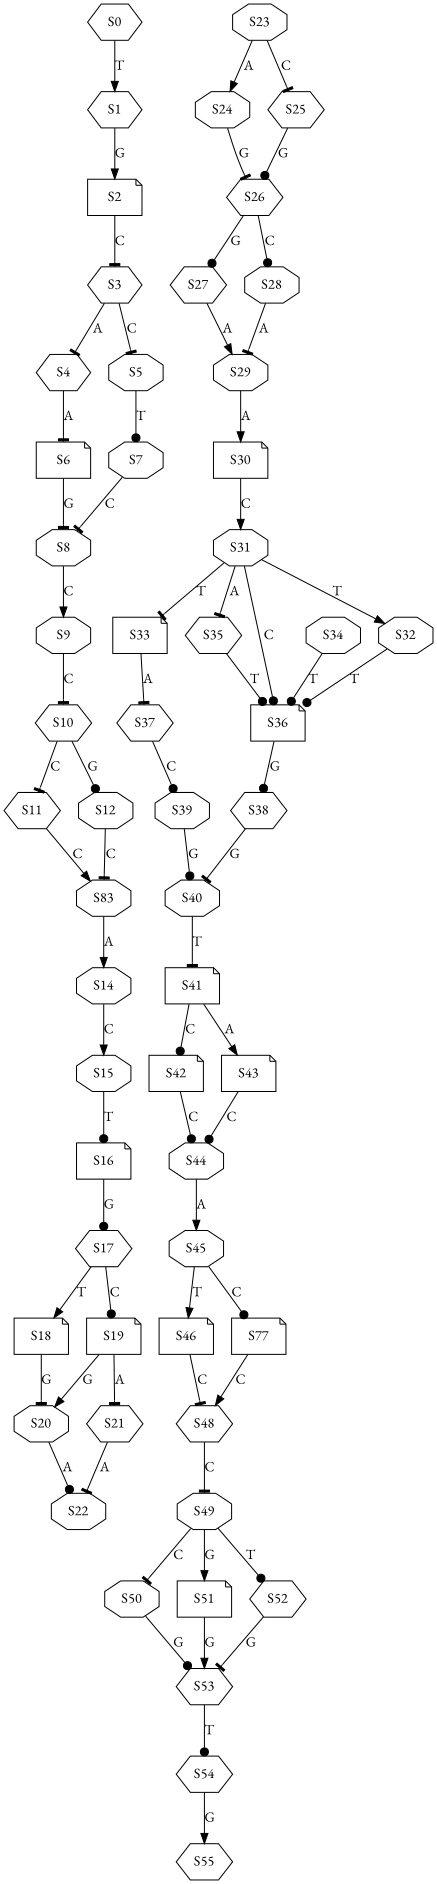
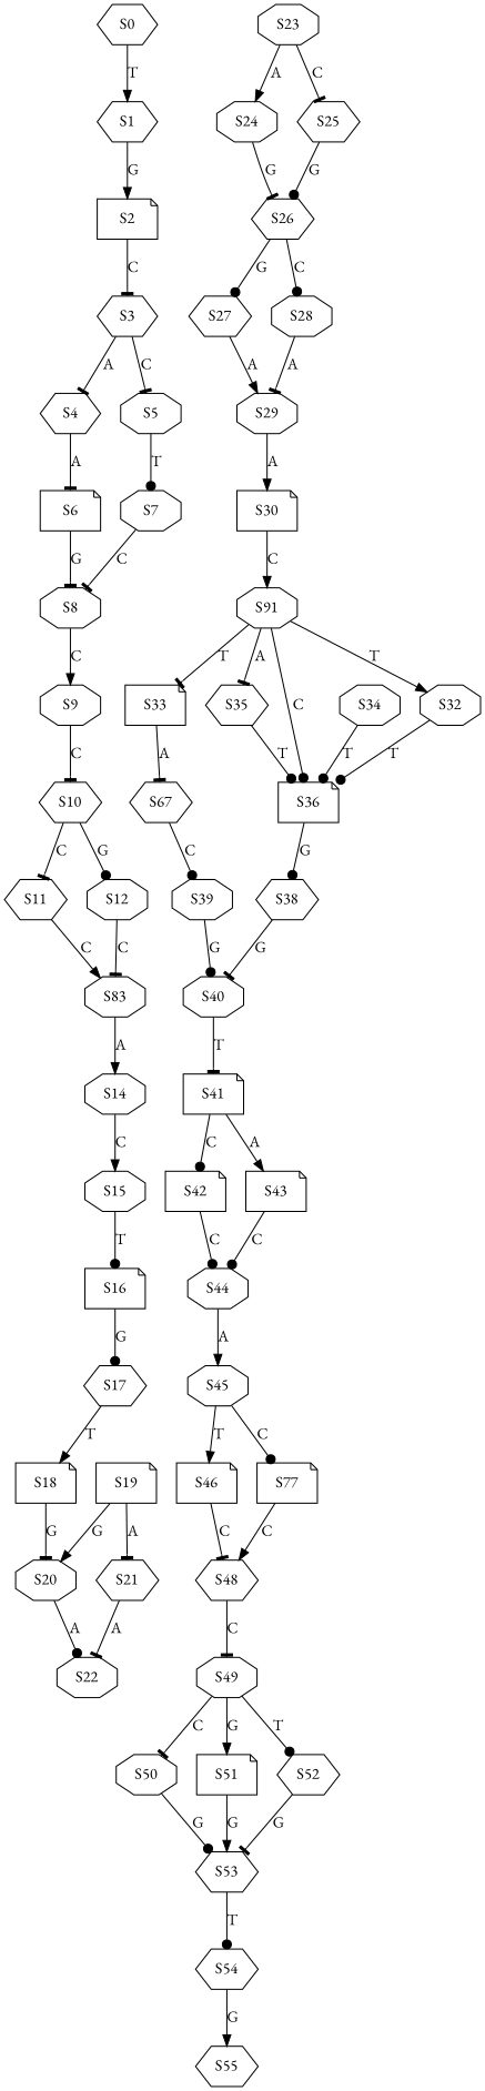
  strict digraph {
    fontname="EB Garamond"
    node [fontname="EB Garamond" shape=octagon]
    edge [arrowhead=tee fontname="EB Garamond"]
    S0 [shape=hexagon]
    S1 [shape=hexagon]
    S2 [shape=note]
    S3 [shape=hexagon]
    S4 [shape=hexagon]
    S5
    S6 [shape=note]
    S7
    S8
    S9
    S10 [shape=hexagon]
    S11 [shape=hexagon]
    S12
    n14 [label=S83]
    S14
    S15
    S16 [shape=note]
    S17 [shape=hexagon]
    S18 [shape=note]
    S19 [shape=note]
    S20
    S21 [shape=hexagon]
    S22
    S23
    S24
    S25 [shape=hexagon]
    S26 [shape=hexagon]
    S27 [shape=hexagon]
    S28
    S29
    S30 [shape=note]
-   S31
+   S31 [label=S91]
    S32
    S33 [shape=note]
    S35 [shape=hexagon]
    S36 [shape=note]
-   S37 [shape=hexagon]
+   S37 [shape=hexagon label=S67]
    S34
    S38 [shape=hexagon]
    S39
    S40
    S41 [shape=note]
    S42 [shape=note]
    S43 [shape=note]
    S44
    S45
    S46 [shape=note]
    n48 [label=S77 shape=note]
    S48 [shape=hexagon]
    S49
    S50
    S51 [shape=note]
    S52 [shape=hexagon]
    S53 [shape=hexagon]
    S54 [shape=hexagon]
    S55 [shape=hexagon]
    S0 -> S1 [arrowhead=normal label=T]
    S1 -> S2 [arrowhead=normal label=G]
    S2 -> S3 [label=C]
    S3 -> S4 [label=A]
    S3 -> S5 [label=C]
    S4 -> S6 [label=A]
    S5 -> S7 [arrowhead=dot label=T]
    S6 -> S8 [label=G]
    S7 -> S8 [label=C]
    S8 -> S9 [arrowhead=normal label=C]
    S9 -> S10 [label=C]
    S10 -> S11 [label=C]
    S10 -> S12 [arrowhead=dot label=G]
    S11 -> n14 [arrowhead=normal label=C]
    S12 -> n14 [label=C]
    n14 -> S14 [arrowhead=normal label=A]
    S14 -> S15 [arrowhead=normal label=C]
    S15 -> S16 [arrowhead=dot label=T]
    S16 -> S17 [arrowhead=dot label=G]
    S17 -> S18 [arrowhead=normal label=T]
-   S17 -> S19 [arrowhead=dot label=C]
    S18 -> S20 [label=G]
    S19 -> S20 [arrowhead=normal label=G]
    S19 -> S21 [label=A]
    S20 -> S22 [arrowhead=dot label=A]
    S21 -> S22 [label=A]
    S23 -> S24 [arrowhead=normal label=A]
    S23 -> S25 [label=C]
    S24 -> S26 [label=G]
    S25 -> S26 [arrowhead=dot label=G]
    S26 -> S27 [arrowhead=dot label=G]
    S26 -> S28 [arrowhead=dot label=C]
    S27 -> S29 [arrowhead=normal label=A]
    S28 -> S29 [label=A]
    S29 -> S30 [arrowhead=normal label=A]
    S30 -> S31 [arrowhead=normal label=C]
    S31 -> S32 [arrowhead=normal label=T]
    S31 -> S33 [label=T]
    S31 -> S35 [label=A]
    S31 -> S36 [arrowhead=dot label=C]
    S32 -> S36 [arrowhead=dot label=T]
    S33 -> S37 [label=A]
    S35 -> S36 [arrowhead=dot label=T]
    S36 -> S38 [arrowhead=dot label=G]
    S37 -> S39 [arrowhead=dot label=C]
    S34 -> S36 [arrowhead=dot label=T]
    S38 -> S40 [label=G]
    S39 -> S40 [arrowhead=dot label=G]
    S40 -> S41 [label=T]
    S41 -> S42 [arrowhead=dot label=C]
    S41 -> S43 [arrowhead=normal label=A]
    S42 -> S44 [arrowhead=dot label=C]
    S43 -> S44 [arrowhead=dot label=C]
    S44 -> S45 [arrowhead=normal label=A]
    S45 -> S46 [arrowhead=normal label=T]
    S45 -> n48 [arrowhead=dot label=C]
    S46 -> S48 [label=C]
    n48 -> S48 [arrowhead=normal label=C]
    S48 -> S49 [label=C]
    S49 -> S50 [label=C]
    S49 -> S51 [arrowhead=normal label=G]
    S49 -> S52 [arrowhead=dot label=T]
    S50 -> S53 [arrowhead=dot label=G]
    S51 -> S53 [arrowhead=normal label=G]
    S52 -> S53 [label=G]
    S53 -> S54 [arrowhead=dot label=T]
    S54 -> S55 [arrowhead=normal label=G]
  }
